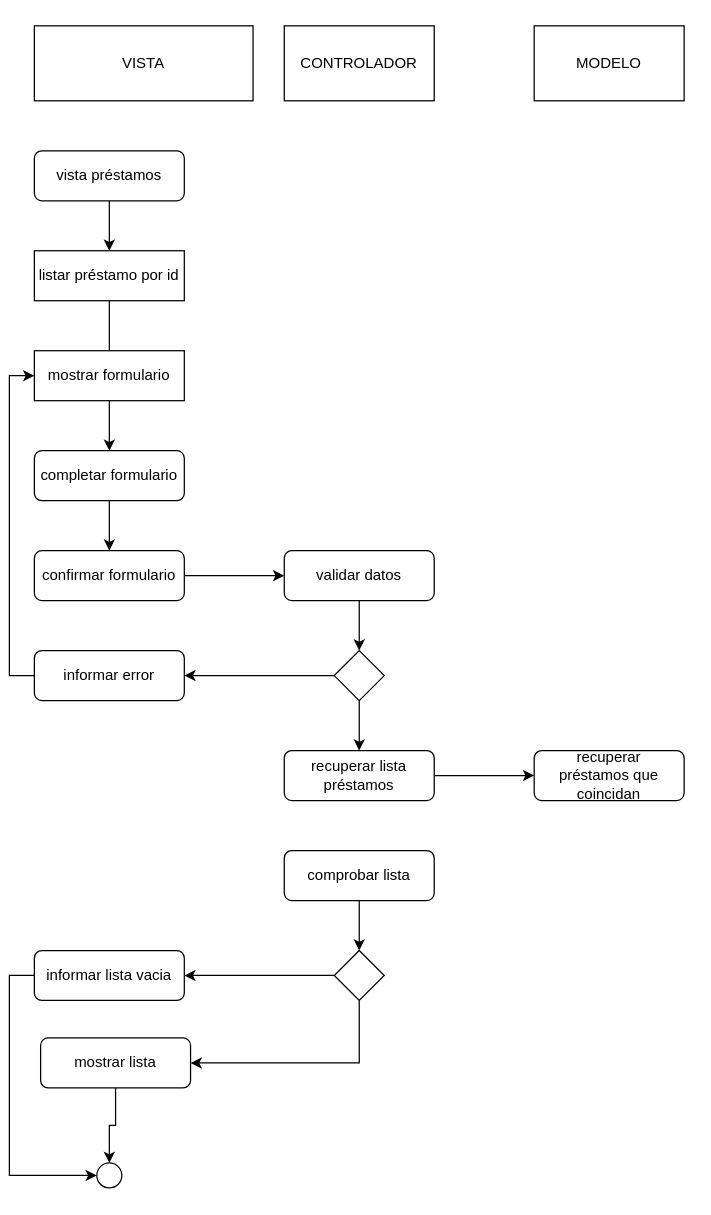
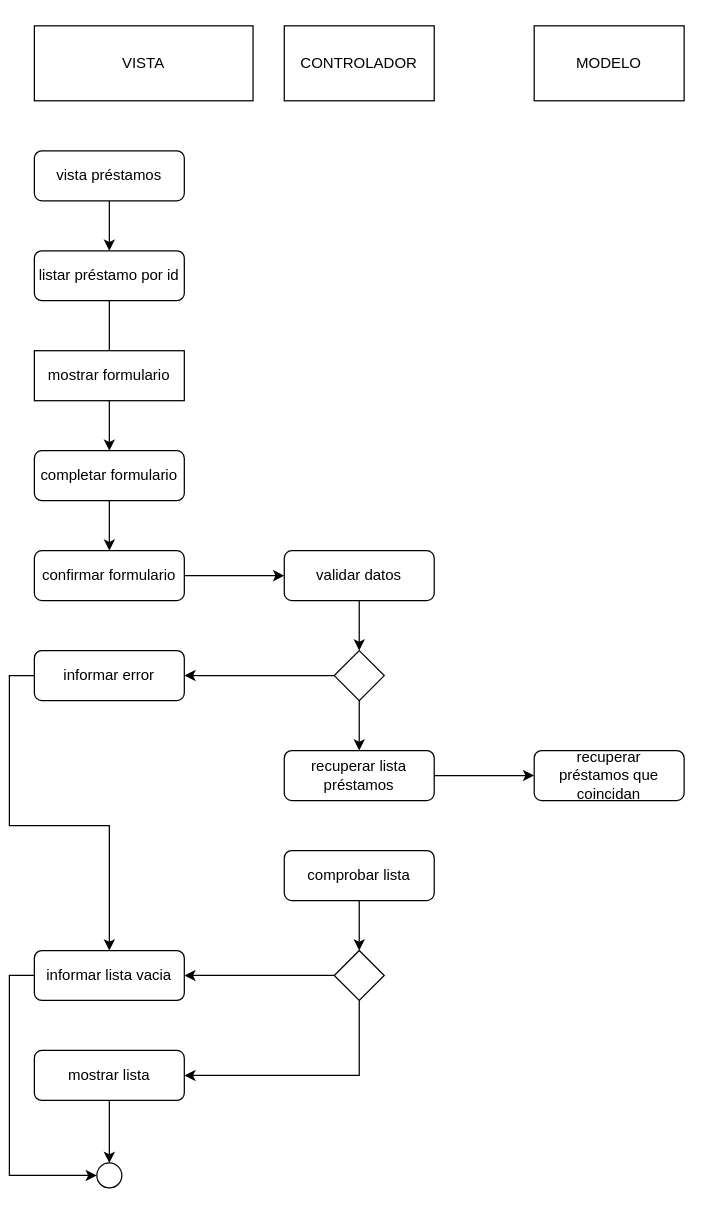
  <mxCell id="0" />
  <mxCell id="1" parent="0" />
  <mxCell id="2" value="VISTA" style="rounded=0;whiteSpace=wrap;html=1;" vertex="1" parent="1"><mxGeometry x="20" y="20" width="175" height="60" as="geometry" /></mxCell>
  <mxCell id="3" value="CONTROLADOR" style="rounded=0;whiteSpace=wrap;html=1;" vertex="1" parent="1"><mxGeometry x="220" y="20" width="120" height="60" as="geometry" /></mxCell>
  <mxCell id="4" value="MODELO" style="rounded=0;whiteSpace=wrap;html=1;" vertex="1" parent="1"><mxGeometry x="420" y="20" width="120" height="60" as="geometry" /></mxCell>
  <mxCell id="5" value="" style="ellipse;whiteSpace=wrap;html=1;aspect=fixed;fillStyle=solid;fillColor=light-dark(#FFFFFF,#121212);" vertex="1" parent="1"><mxGeometry x="70" y="930" width="20" height="20" as="geometry" /></mxCell>
  <mxCell id="6" style="edgeStyle=orthogonalEdgeStyle;rounded=0;orthogonalLoop=1;jettySize=auto;html=1;exitX=0.5;exitY=1;exitDx=0;exitDy=0;entryX=0.5;entryY=0;entryDx=0;entryDy=0;" edge="1" parent="1" source="7" target="9"><mxGeometry relative="1" as="geometry" /></mxCell>
  <mxCell id="7" value="vista préstamos" style="rounded=1;whiteSpace=wrap;html=1;" vertex="1" parent="1"><mxGeometry x="20" y="120" width="120" height="40" as="geometry" /></mxCell>
  <mxCell id="8" style="edgeStyle=orthogonalEdgeStyle;rounded=0;orthogonalLoop=1;jettySize=auto;html=1;exitX=0.5;exitY=1;exitDx=0;exitDy=0;entryX=0.5;entryY=0;entryDx=0;entryDy=0;endArrow=none;" edge="1" parent="1" source="9" target="23"><mxGeometry relative="1" as="geometry" /></mxCell>
- <mxCell id="9" value="listar préstamo&amp;nbsp;por id" style="whiteSpace=wrap;html=1;rounded=0;" vertex="1" parent="1"><mxGeometry x="20" y="200" width="120" height="40" as="geometry" /></mxCell>
+ <mxCell id="9" value="listar préstamo&amp;nbsp;por id" style="rounded=1;whiteSpace=wrap;html=1;" vertex="1" parent="1"><mxGeometry x="20" y="200" width="120" height="40" as="geometry" /></mxCell>
  <mxCell id="10" style="edgeStyle=orthogonalEdgeStyle;rounded=0;orthogonalLoop=1;jettySize=auto;html=1;exitX=1;exitY=0.5;exitDx=0;exitDy=0;entryX=0;entryY=0.5;entryDx=0;entryDy=0;" edge="1" parent="1" source="11" target="12"><mxGeometry relative="1" as="geometry" /></mxCell>
  <mxCell id="11" value="recuperar lista préstamos" style="rounded=1;whiteSpace=wrap;html=1;" vertex="1" parent="1"><mxGeometry x="220" y="600" width="120" height="40" as="geometry" /></mxCell>
  <mxCell id="12" value="recuperar préstamos&amp;nbsp;que coincidan" style="rounded=1;whiteSpace=wrap;html=1;" vertex="1" parent="1"><mxGeometry x="420" y="600" width="120" height="40" as="geometry" /></mxCell>
  <mxCell id="13" style="edgeStyle=orthogonalEdgeStyle;rounded=0;orthogonalLoop=1;jettySize=auto;html=1;exitX=0;exitY=0.5;exitDx=0;exitDy=0;entryX=1;entryY=0.5;entryDx=0;entryDy=0;" edge="1" parent="1" source="15" target="19"><mxGeometry relative="1" as="geometry" /></mxCell>
  <mxCell id="14" style="edgeStyle=orthogonalEdgeStyle;rounded=0;orthogonalLoop=1;jettySize=auto;html=1;exitX=0.5;exitY=1;exitDx=0;exitDy=0;entryX=1;entryY=0.5;entryDx=0;entryDy=0;" edge="1" parent="1" source="15" target="21"><mxGeometry relative="1" as="geometry" /></mxCell>
  <mxCell id="15" value="" style="rhombus;whiteSpace=wrap;html=1;" vertex="1" parent="1"><mxGeometry x="260" y="760" width="40" height="40" as="geometry" /></mxCell>
  <mxCell id="16" style="edgeStyle=orthogonalEdgeStyle;rounded=0;orthogonalLoop=1;jettySize=auto;html=1;exitX=0.5;exitY=1;exitDx=0;exitDy=0;entryX=0.5;entryY=0;entryDx=0;entryDy=0;" edge="1" parent="1" source="17" target="15"><mxGeometry relative="1" as="geometry" /></mxCell>
  <mxCell id="17" value="comprobar lista" style="rounded=1;whiteSpace=wrap;html=1;" vertex="1" parent="1"><mxGeometry x="220" y="680" width="120" height="40" as="geometry" /></mxCell>
  <mxCell id="18" style="edgeStyle=orthogonalEdgeStyle;rounded=0;orthogonalLoop=1;jettySize=auto;html=1;exitX=0;exitY=0.5;exitDx=0;exitDy=0;entryX=0;entryY=0.5;entryDx=0;entryDy=0;" edge="1" parent="1" source="19" target="5"><mxGeometry relative="1" as="geometry" /></mxCell>
  <mxCell id="19" value="informar lista vacia" style="rounded=1;whiteSpace=wrap;html=1;" vertex="1" parent="1"><mxGeometry x="20" y="760" width="120" height="40" as="geometry" /></mxCell>
  <mxCell id="20" style="edgeStyle=orthogonalEdgeStyle;rounded=0;orthogonalLoop=1;jettySize=auto;html=1;exitX=0.5;exitY=1;exitDx=0;exitDy=0;entryX=0.5;entryY=0;entryDx=0;entryDy=0;" edge="1" parent="1" source="21" target="5"><mxGeometry relative="1" as="geometry" /></mxCell>
- <mxCell id="21" value="mostrar lista" style="rounded=1;whiteSpace=wrap;html=1;" vertex="1" parent="1"><mxGeometry x="25" y="830" width="120" height="40" as="geometry" /></mxCell>
+ <mxCell id="21" value="mostrar lista" style="rounded=1;whiteSpace=wrap;html=1;" vertex="1" parent="1"><mxGeometry x="20" y="840" width="120" height="40" as="geometry" /></mxCell>
  <mxCell id="22" style="edgeStyle=orthogonalEdgeStyle;rounded=0;orthogonalLoop=1;jettySize=auto;html=1;exitX=0.5;exitY=1;exitDx=0;exitDy=0;entryX=0.5;entryY=0;entryDx=0;entryDy=0;" edge="1" parent="1" source="23" target="25"><mxGeometry relative="1" as="geometry" /></mxCell>
  <mxCell id="23" value="mostrar formulario" style="whiteSpace=wrap;html=1;rounded=0;" vertex="1" parent="1"><mxGeometry x="20" y="280" width="120" height="40" as="geometry" /></mxCell>
  <mxCell id="24" style="edgeStyle=orthogonalEdgeStyle;rounded=0;orthogonalLoop=1;jettySize=auto;html=1;exitX=0.5;exitY=1;exitDx=0;exitDy=0;entryX=0.5;entryY=0;entryDx=0;entryDy=0;" edge="1" parent="1" source="25" target="27"><mxGeometry relative="1" as="geometry" /></mxCell>
  <mxCell id="25" value="completar formulario" style="rounded=1;whiteSpace=wrap;html=1;" vertex="1" parent="1"><mxGeometry x="20" y="360" width="120" height="40" as="geometry" /></mxCell>
  <mxCell id="26" style="edgeStyle=orthogonalEdgeStyle;rounded=0;orthogonalLoop=1;jettySize=auto;html=1;exitX=1;exitY=0.5;exitDx=0;exitDy=0;entryX=0;entryY=0.5;entryDx=0;entryDy=0;" edge="1" parent="1" source="27" target="29"><mxGeometry relative="1" as="geometry" /></mxCell>
  <mxCell id="27" value="confirmar formulario" style="rounded=1;whiteSpace=wrap;html=1;" vertex="1" parent="1"><mxGeometry x="20" y="440" width="120" height="40" as="geometry" /></mxCell>
  <mxCell id="28" style="edgeStyle=orthogonalEdgeStyle;rounded=0;orthogonalLoop=1;jettySize=auto;html=1;exitX=0.5;exitY=1;exitDx=0;exitDy=0;entryX=0.5;entryY=0;entryDx=0;entryDy=0;" edge="1" parent="1" source="29" target="34"><mxGeometry relative="1" as="geometry" /></mxCell>
  <mxCell id="29" value="validar datos&lt;span style=&quot;color: rgba(0, 0, 0, 0); font-family: monospace; font-size: 0px; text-align: start; text-wrap-mode: nowrap;&quot;&gt;%3CmxGraphModel%3E%3Croot%3E%3CmxCell%20id%3D%220%22%2F%3E%3CmxCell%20id%3D%221%22%20parent%3D%220%22%2F%3E%3CmxCell%20id%3D%222%22%20value%3D%22%22%20style%3D%22rounded%3D1%3BwhiteSpace%3Dwrap%3Bhtml%3D1%3B%22%20vertex%3D%221%22%20parent%3D%221%22%3E%3CmxGeometry%20x%3D%22120%22%20y%3D%22280%22%20width%3D%22120%22%20height%3D%2240%22%20as%3D%22geometry%22%2F%3E%3C%2FmxCell%3E%3C%2Froot%3E%3C%2FmxGraphModel%3E&lt;/span&gt;" style="rounded=1;whiteSpace=wrap;html=1;" vertex="1" parent="1"><mxGeometry x="220" y="440" width="120" height="40" as="geometry" /></mxCell>
- <mxCell id="30" style="edgeStyle=orthogonalEdgeStyle;rounded=0;orthogonalLoop=1;jettySize=auto;html=1;exitX=0;exitY=0.5;exitDx=0;exitDy=0;entryX=0;entryY=0.5;entryDx=0;entryDy=0;" edge="1" parent="1" source="31" target="23"><mxGeometry relative="1" as="geometry" /></mxCell>
+ <mxCell id="30" style="edgeStyle=orthogonalEdgeStyle;rounded=0;orthogonalLoop=1;jettySize=auto;html=1;exitX=0;exitY=0.5;exitDx=0;exitDy=0;" edge="1" parent="1" source="31" target="19"><mxGeometry relative="1" as="geometry" /></mxCell>
  <mxCell id="31" value="informar error" style="rounded=1;whiteSpace=wrap;html=1;" vertex="1" parent="1"><mxGeometry x="20" y="520" width="120" height="40" as="geometry" /></mxCell>
  <mxCell id="32" style="edgeStyle=orthogonalEdgeStyle;rounded=0;orthogonalLoop=1;jettySize=auto;html=1;exitX=0;exitY=0.5;exitDx=0;exitDy=0;entryX=1;entryY=0.5;entryDx=0;entryDy=0;" edge="1" parent="1" source="34" target="31"><mxGeometry relative="1" as="geometry" /></mxCell>
  <mxCell id="33" style="edgeStyle=orthogonalEdgeStyle;rounded=0;orthogonalLoop=1;jettySize=auto;html=1;exitX=0.5;exitY=1;exitDx=0;exitDy=0;entryX=0.5;entryY=0;entryDx=0;entryDy=0;" edge="1" parent="1" source="34" target="11"><mxGeometry relative="1" as="geometry" /></mxCell>
  <mxCell id="34" value="" style="rhombus;whiteSpace=wrap;html=1;" vertex="1" parent="1"><mxGeometry x="260" y="520" width="40" height="40" as="geometry" /></mxCell>
